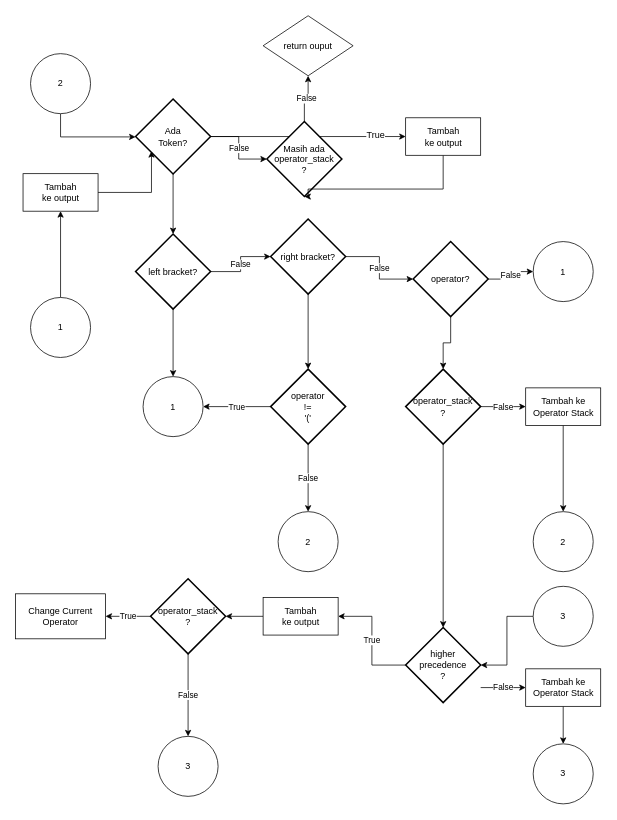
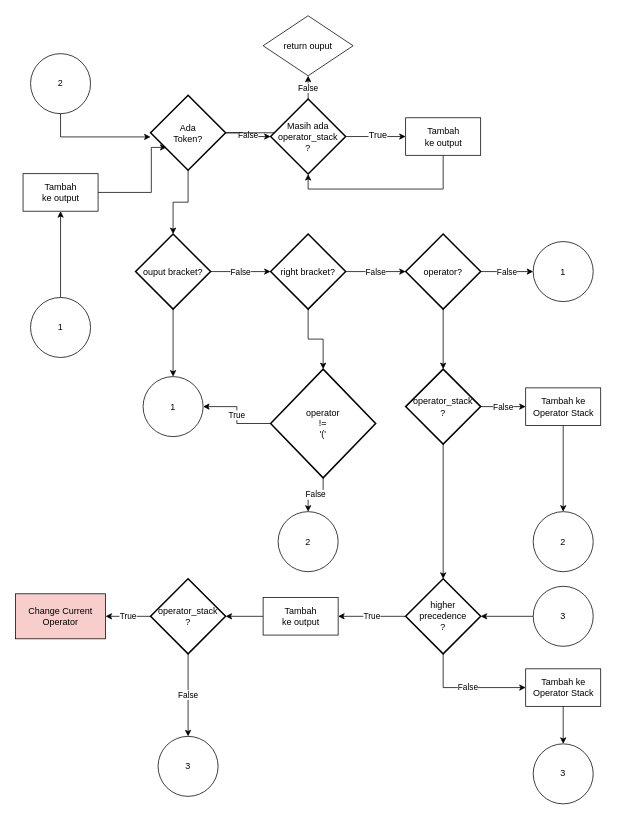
  <mxCell id="0" />
  <mxCell id="1" parent="0" />
  <mxCell id="2" value="False" style="edgeStyle=orthogonalEdgeStyle;rounded=0;orthogonalLoop=1;jettySize=auto;html=1;" edge="1" parent="1" source="6" target="26"><mxGeometry relative="1" as="geometry" /></mxCell>
  <mxCell id="3" value="True" style="edgeStyle=orthogonalEdgeStyle;rounded=0;orthogonalLoop=1;jettySize=auto;html=1;" edge="1" parent="1" source="6" target="28"><mxGeometry relative="1" as="geometry" /></mxCell>
  <mxCell id="4" value="True" style="text;html=1;align=center;verticalAlign=middle;resizable=0;points=[];;labelBackgroundColor=#ffffff;" vertex="1" connectable="0" parent="3"><mxGeometry x="0.686" y="2" relative="1" as="geometry"><mxPoint as="offset" /></mxGeometry></mxCell>
  <mxCell id="5" value="" style="edgeStyle=orthogonalEdgeStyle;rounded=0;orthogonalLoop=1;jettySize=auto;html=1;" edge="1" parent="1" source="6" target="9"><mxGeometry relative="1" as="geometry" /></mxCell>
- <mxCell id="6" value="Ada&lt;br&gt;Token?" style="strokeWidth=2;html=1;shape=mxgraph.flowchart.decision;whiteSpace=wrap;" vertex="1" parent="1"><mxGeometry x="180" y="131.5" width="100" height="100" as="geometry" /></mxCell>
+ <mxCell id="6" value="Ada&lt;br&gt;Token?" style="strokeWidth=2;html=1;shape=mxgraph.flowchart.decision;whiteSpace=wrap;" vertex="1" parent="1"><mxGeometry x="200" y="126.5" width="100" height="100" as="geometry" /></mxCell>
  <mxCell id="7" value="False" style="edgeStyle=orthogonalEdgeStyle;rounded=0;orthogonalLoop=1;jettySize=auto;html=1;" edge="1" parent="1" source="9" target="12"><mxGeometry relative="1" as="geometry" /></mxCell>
  <mxCell id="8" value="" style="edgeStyle=orthogonalEdgeStyle;rounded=0;orthogonalLoop=1;jettySize=auto;html=1;" edge="1" parent="1" source="9" target="35"><mxGeometry relative="1" as="geometry"><mxPoint x="230" y="491.5" as="targetPoint" /></mxGeometry></mxCell>
- <mxCell id="9" value="left bracket?" style="strokeWidth=2;html=1;shape=mxgraph.flowchart.decision;whiteSpace=wrap;" vertex="1" parent="1"><mxGeometry x="180" y="311.5" width="100" height="100" as="geometry" /></mxCell>
+ <mxCell id="9" value="ouput bracket?" style="strokeWidth=2;html=1;shape=mxgraph.flowchart.decision;whiteSpace=wrap;" vertex="1" parent="1"><mxGeometry x="180" y="311.5" width="100" height="100" as="geometry" /></mxCell>
  <mxCell id="10" value="False" style="edgeStyle=orthogonalEdgeStyle;rounded=0;orthogonalLoop=1;jettySize=auto;html=1;" edge="1" parent="1" source="12" target="18"><mxGeometry relative="1" as="geometry" /></mxCell>
  <mxCell id="11" value="" style="edgeStyle=orthogonalEdgeStyle;rounded=0;orthogonalLoop=1;jettySize=auto;html=1;" edge="1" parent="1" source="12" target="15"><mxGeometry relative="1" as="geometry" /></mxCell>
- <mxCell id="12" value="right bracket?" style="strokeWidth=2;html=1;shape=mxgraph.flowchart.decision;whiteSpace=wrap;" vertex="1" parent="1"><mxGeometry x="360" y="291.5" width="100" height="100" as="geometry" /></mxCell>
+ <mxCell id="12" value="right bracket?" style="strokeWidth=2;html=1;shape=mxgraph.flowchart.decision;whiteSpace=wrap;" vertex="1" parent="1"><mxGeometry x="360" y="311.5" width="100" height="100" as="geometry" /></mxCell>
  <mxCell id="13" value="True" style="edgeStyle=orthogonalEdgeStyle;rounded=0;orthogonalLoop=1;jettySize=auto;html=1;" edge="1" parent="1" source="15" target="35"><mxGeometry relative="1" as="geometry"><mxPoint x="280" y="541.5" as="targetPoint" /></mxGeometry></mxCell>
  <mxCell id="14" value="False" style="edgeStyle=orthogonalEdgeStyle;rounded=0;orthogonalLoop=1;jettySize=auto;html=1;" edge="1" parent="1" source="15" target="36"><mxGeometry relative="1" as="geometry"><mxPoint x="410" y="671.5" as="targetPoint" /></mxGeometry></mxCell>
- <mxCell id="15" value="operator&lt;br&gt;!=&lt;br&gt;'('" style="strokeWidth=2;html=1;shape=mxgraph.flowchart.decision;whiteSpace=wrap;" vertex="1" parent="1"><mxGeometry x="360" y="491.5" width="100" height="100" as="geometry" /></mxCell>
+ <mxCell id="15" value="operator&lt;br&gt;!=&lt;br&gt;'('" style="strokeWidth=2;html=1;shape=mxgraph.flowchart.decision;whiteSpace=wrap;" vertex="1" parent="1"><mxGeometry x="360" y="491.5" width="140" height="145" as="geometry" /></mxCell>
  <mxCell id="16" value="" style="edgeStyle=orthogonalEdgeStyle;rounded=0;orthogonalLoop=1;jettySize=auto;html=1;" edge="1" parent="1" source="18" target="21"><mxGeometry relative="1" as="geometry" /></mxCell>
  <mxCell id="17" value="False" style="edgeStyle=orthogonalEdgeStyle;rounded=0;orthogonalLoop=1;jettySize=auto;html=1;" edge="1" parent="1" source="18" target="32"><mxGeometry relative="1" as="geometry" /></mxCell>
- <mxCell id="18" value="operator?" style="strokeWidth=2;html=1;shape=mxgraph.flowchart.decision;whiteSpace=wrap;" vertex="1" parent="1"><mxGeometry x="550" y="321.5" width="100" height="100" as="geometry" /></mxCell>
+ <mxCell id="18" value="operator?" style="strokeWidth=2;html=1;shape=mxgraph.flowchart.decision;whiteSpace=wrap;" vertex="1" parent="1"><mxGeometry x="540" y="311.5" width="100" height="100" as="geometry" /></mxCell>
  <mxCell id="19" value="" style="edgeStyle=orthogonalEdgeStyle;rounded=0;orthogonalLoop=1;jettySize=auto;html=1;" edge="1" parent="1" source="21" target="24"><mxGeometry relative="1" as="geometry" /></mxCell>
  <mxCell id="20" value="False" style="edgeStyle=orthogonalEdgeStyle;rounded=0;orthogonalLoop=1;jettySize=auto;html=1;" edge="1" parent="1" source="21" target="40"><mxGeometry relative="1" as="geometry" /></mxCell>
  <mxCell id="21" value="operator_stack&lt;br&gt;?" style="strokeWidth=2;html=1;shape=mxgraph.flowchart.decision;whiteSpace=wrap;" vertex="1" parent="1"><mxGeometry x="540" y="491.5" width="100" height="100" as="geometry" /></mxCell>
  <mxCell id="22" value="False" style="edgeStyle=orthogonalEdgeStyle;rounded=0;orthogonalLoop=1;jettySize=auto;html=1;entryX=0;entryY=0.5;entryDx=0;entryDy=0;" edge="1" parent="1" source="24" target="43"><mxGeometry relative="1" as="geometry"><Array as="points"><mxPoint x="590" y="916" /></Array></mxGeometry></mxCell>
  <mxCell id="23" value="True" style="edgeStyle=orthogonalEdgeStyle;rounded=0;orthogonalLoop=1;jettySize=auto;html=1;" edge="1" parent="1" source="24" target="45"><mxGeometry relative="1" as="geometry" /></mxCell>
- <mxCell id="24" value="higher precedence&lt;br&gt;?" style="strokeWidth=2;html=1;shape=mxgraph.flowchart.decision;whiteSpace=wrap;" vertex="1" parent="1"><mxGeometry x="540" y="836" width="100" height="100" as="geometry" /></mxCell>
+ <mxCell id="24" value="higher precedence&lt;br&gt;?" style="strokeWidth=2;html=1;shape=mxgraph.flowchart.decision;whiteSpace=wrap;" vertex="1" parent="1"><mxGeometry x="540" y="771" width="100" height="100" as="geometry" /></mxCell>
  <mxCell id="25" value="False" style="edgeStyle=orthogonalEdgeStyle;rounded=0;orthogonalLoop=1;jettySize=auto;html=1;" edge="1" parent="1" source="26" target="29"><mxGeometry relative="1" as="geometry" /></mxCell>
- <mxCell id="26" value="Masih ada&lt;br&gt;operator_stack&lt;br&gt;?" style="strokeWidth=2;html=1;shape=mxgraph.flowchart.decision;whiteSpace=wrap;" vertex="1" parent="1"><mxGeometry x="355" y="161.5" width="100" height="100" as="geometry" /></mxCell>
+ <mxCell id="26" value="Masih ada&lt;br&gt;operator_stack&lt;br&gt;?" style="strokeWidth=2;html=1;shape=mxgraph.flowchart.decision;whiteSpace=wrap;" vertex="1" parent="1"><mxGeometry x="360" y="131.5" width="100" height="100" as="geometry" /></mxCell>
  <mxCell id="27" style="edgeStyle=orthogonalEdgeStyle;rounded=0;orthogonalLoop=1;jettySize=auto;html=1;entryX=0.5;entryY=1;entryDx=0;entryDy=0;entryPerimeter=0;" edge="1" parent="1" source="28" target="26"><mxGeometry relative="1" as="geometry"><Array as="points"><mxPoint x="590" y="251.5" /><mxPoint x="410" y="251.5" /></Array></mxGeometry></mxCell>
  <mxCell id="28" value="Tambah&lt;br&gt;ke output" style="html=1;dashed=0;whitespace=wrap;" vertex="1" parent="1"><mxGeometry x="540" y="156.5" width="100" height="50" as="geometry" /></mxCell>
  <mxCell id="29" value="return ouput" style="rhombus;whiteSpace=wrap;html=1;" vertex="1" parent="1"><mxGeometry x="350" y="20.5" width="120" height="80" as="geometry" /></mxCell>
  <mxCell id="30" value="" style="edgeStyle=orthogonalEdgeStyle;rounded=0;orthogonalLoop=1;jettySize=auto;html=1;entryX=0.5;entryY=1;entryDx=0;entryDy=0;" edge="1" parent="1" source="31" target="34"><mxGeometry relative="1" as="geometry"><mxPoint x="80" y="316" as="targetPoint" /></mxGeometry></mxCell>
  <mxCell id="31" value="1" style="ellipse;whiteSpace=wrap;html=1;aspect=fixed;" vertex="1" parent="1"><mxGeometry x="40" y="396" width="80" height="80" as="geometry" /></mxCell>
  <mxCell id="32" value="1" style="ellipse;whiteSpace=wrap;html=1;aspect=fixed;" vertex="1" parent="1"><mxGeometry x="710" y="321.5" width="80" height="80" as="geometry" /></mxCell>
  <mxCell id="33" value="" style="edgeStyle=orthogonalEdgeStyle;rounded=0;orthogonalLoop=1;jettySize=auto;html=1;entryX=0.212;entryY=0.695;entryDx=0;entryDy=0;entryPerimeter=0;" edge="1" parent="1" source="34" target="6"><mxGeometry relative="1" as="geometry"><Array as="points"><mxPoint x="201" y="256" /></Array></mxGeometry></mxCell>
  <mxCell id="34" value="Tambah&lt;br&gt;ke output" style="html=1;dashed=0;whitespace=wrap;" vertex="1" parent="1"><mxGeometry x="30" y="231" width="100" height="50" as="geometry" /></mxCell>
  <mxCell id="35" value="1" style="ellipse;whiteSpace=wrap;html=1;aspect=fixed;" vertex="1" parent="1"><mxGeometry x="190" y="501.5" width="80" height="80" as="geometry" /></mxCell>
  <mxCell id="36" value="2" style="ellipse;whiteSpace=wrap;html=1;aspect=fixed;" vertex="1" parent="1"><mxGeometry x="370" y="681.5" width="80" height="80" as="geometry" /></mxCell>
  <mxCell id="37" value="" style="edgeStyle=orthogonalEdgeStyle;rounded=0;orthogonalLoop=1;jettySize=auto;html=1;" edge="1" parent="1" source="38" target="6"><mxGeometry relative="1" as="geometry"><Array as="points"><mxPoint x="80" y="182" /></Array></mxGeometry></mxCell>
  <mxCell id="38" value="2" style="ellipse;whiteSpace=wrap;html=1;aspect=fixed;" vertex="1" parent="1"><mxGeometry x="40" y="71" width="80" height="80" as="geometry" /></mxCell>
  <mxCell id="39" value="" style="edgeStyle=orthogonalEdgeStyle;rounded=0;orthogonalLoop=1;jettySize=auto;html=1;" edge="1" parent="1" source="40" target="41"><mxGeometry relative="1" as="geometry"><mxPoint x="750" y="646.5" as="targetPoint" /></mxGeometry></mxCell>
  <mxCell id="40" value="Tambah ke&lt;br&gt;Operator Stack" style="html=1;dashed=0;whitespace=wrap;" vertex="1" parent="1"><mxGeometry x="700" y="516.5" width="100" height="50" as="geometry" /></mxCell>
  <mxCell id="41" value="2" style="ellipse;whiteSpace=wrap;html=1;aspect=fixed;" vertex="1" parent="1"><mxGeometry x="710" y="681.5" width="80" height="80" as="geometry" /></mxCell>
  <mxCell id="42" value="" style="edgeStyle=orthogonalEdgeStyle;rounded=0;orthogonalLoop=1;jettySize=auto;html=1;" edge="1" parent="1" source="43" target="49"><mxGeometry relative="1" as="geometry" /></mxCell>
  <mxCell id="43" value="Tambah ke&lt;br&gt;Operator Stack" style="html=1;dashed=0;whitespace=wrap;" vertex="1" parent="1"><mxGeometry x="700" y="891" width="100" height="50" as="geometry" /></mxCell>
  <mxCell id="44" value="" style="edgeStyle=orthogonalEdgeStyle;rounded=0;orthogonalLoop=1;jettySize=auto;html=1;" edge="1" parent="1" source="45" target="52"><mxGeometry relative="1" as="geometry" /></mxCell>
  <mxCell id="45" value="Tambah&lt;br&gt;ke output" style="html=1;dashed=0;whitespace=wrap;" vertex="1" parent="1"><mxGeometry x="350" y="796" width="100" height="50" as="geometry" /></mxCell>
  <mxCell id="46" value="" style="edgeStyle=orthogonalEdgeStyle;rounded=0;orthogonalLoop=1;jettySize=auto;html=1;" edge="1" parent="1" source="47" target="24"><mxGeometry relative="1" as="geometry" /></mxCell>
  <mxCell id="47" value="3" style="ellipse;whiteSpace=wrap;html=1;aspect=fixed;" vertex="1" parent="1"><mxGeometry x="710" y="781" width="80" height="80" as="geometry" /></mxCell>
  <mxCell id="48" value="3" style="ellipse;whiteSpace=wrap;html=1;aspect=fixed;" vertex="1" parent="1"><mxGeometry x="210" y="981" width="80" height="80" as="geometry" /></mxCell>
  <mxCell id="49" value="3" style="ellipse;whiteSpace=wrap;html=1;aspect=fixed;" vertex="1" parent="1"><mxGeometry x="710" y="991" width="80" height="80" as="geometry" /></mxCell>
  <mxCell id="50" value="True" style="edgeStyle=orthogonalEdgeStyle;rounded=0;orthogonalLoop=1;jettySize=auto;html=1;" edge="1" parent="1" source="52" target="53"><mxGeometry relative="1" as="geometry" /></mxCell>
  <mxCell id="51" value="False" style="edgeStyle=orthogonalEdgeStyle;rounded=0;orthogonalLoop=1;jettySize=auto;html=1;" edge="1" parent="1" source="52" target="48"><mxGeometry relative="1" as="geometry" /></mxCell>
  <mxCell id="52" value="operator_stack&lt;br&gt;?" style="strokeWidth=2;html=1;shape=mxgraph.flowchart.decision;whiteSpace=wrap;" vertex="1" parent="1"><mxGeometry x="200" y="771" width="100" height="100" as="geometry" /></mxCell>
- <mxCell id="53" value="Change Current Operator" style="rounded=0;whiteSpace=wrap;html=1;" vertex="1" parent="1"><mxGeometry x="20" y="791" width="120" height="60" as="geometry" /></mxCell>
+ <mxCell id="53" value="Change Current Operator" style="rounded=0;whiteSpace=wrap;html=1;fillColor=#f8cecc;" vertex="1" parent="1"><mxGeometry x="20" y="791" width="120" height="60" as="geometry" /></mxCell>
